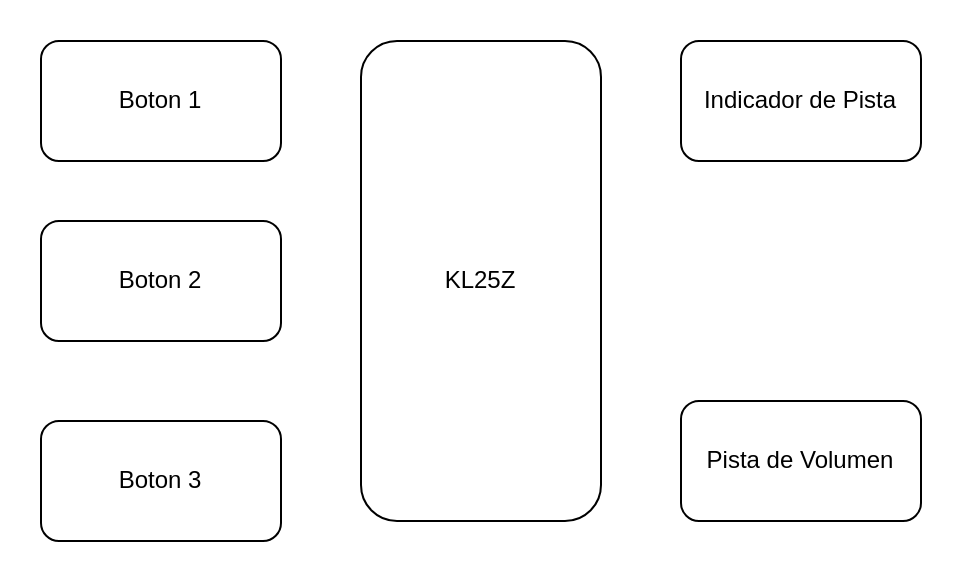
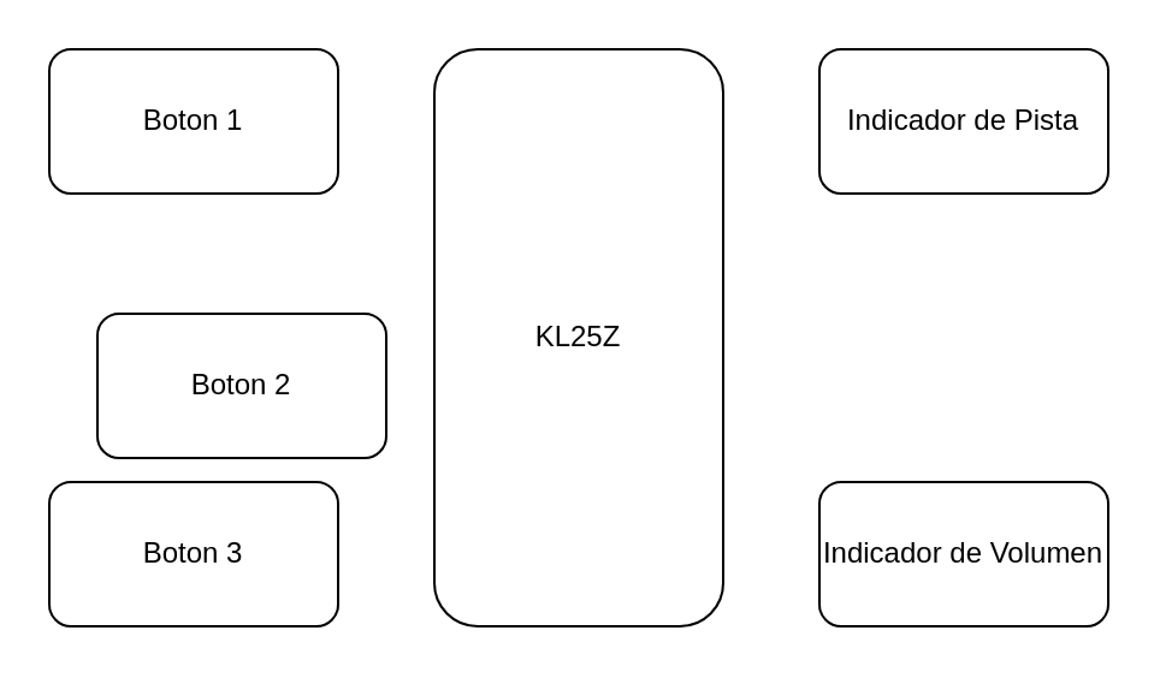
  <mxCell id="0" />
  <mxCell id="1" parent="0" />
  <mxCell id="2" value="KL25Z" style="rounded=1;whiteSpace=wrap;html=1;" vertex="1" parent="1"><mxGeometry x="180" y="20" width="120" height="240" as="geometry" /></mxCell>
  <mxCell id="3" value="Boton 1" style="rounded=1;whiteSpace=wrap;html=1;" vertex="1" parent="1"><mxGeometry x="20" y="20" width="120" height="60" as="geometry" /></mxCell>
- <mxCell id="4" value="Boton 2" style="rounded=1;whiteSpace=wrap;html=1;" vertex="1" parent="1"><mxGeometry x="20" y="110" width="120" height="60" as="geometry" /></mxCell>
- <mxCell id="5" value="Boton 3" style="rounded=1;whiteSpace=wrap;html=1;" vertex="1" parent="1"><mxGeometry x="20" y="210" width="120" height="60" as="geometry" /></mxCell>
+ <mxCell id="4" value="Boton 2" style="rounded=1;whiteSpace=wrap;html=1;" vertex="1" parent="1"><mxGeometry x="40" y="130" width="120" height="60" as="geometry" /></mxCell>
+ <mxCell id="5" value="Boton 3" style="rounded=1;whiteSpace=wrap;html=1;" vertex="1" parent="1"><mxGeometry x="20" y="200" width="120" height="60" as="geometry" /></mxCell>
  <mxCell id="6" value="Indicador de Pista" style="rounded=1;whiteSpace=wrap;html=1;" vertex="1" parent="1"><mxGeometry x="340" y="20" width="120" height="60" as="geometry" /></mxCell>
- <mxCell id="7" value="Pista de Volumen" style="rounded=1;whiteSpace=wrap;html=1;" vertex="1" parent="1"><mxGeometry x="340" y="200" width="120" height="60" as="geometry" /></mxCell>
+ <mxCell id="7" value="Indicador de Volumen" style="rounded=1;whiteSpace=wrap;html=1;" vertex="1" parent="1"><mxGeometry x="340" y="200" width="120" height="60" as="geometry" /></mxCell>
